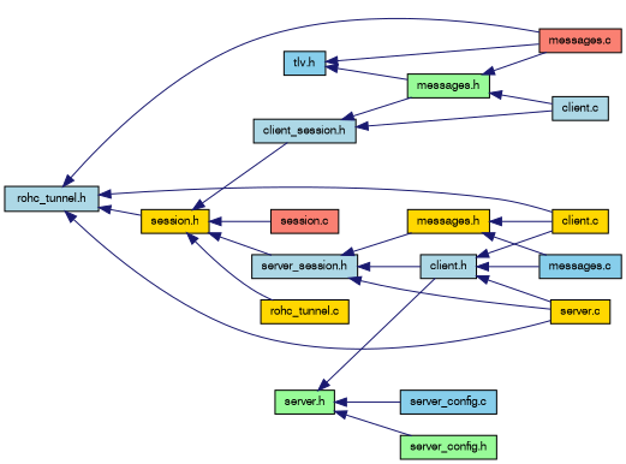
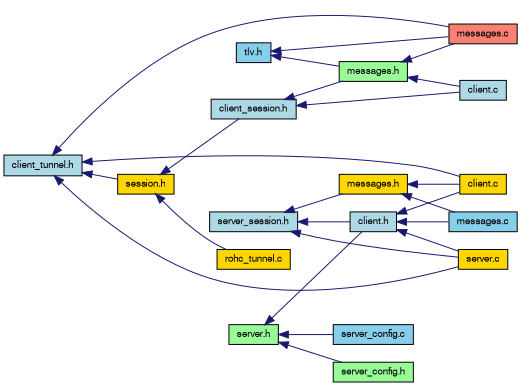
  digraph {
    rankdir=LR
    node [color=black fillcolor=lightblue fontname=FreeSans fontsize=10 shape=record style=filled]
    edge [color=midnightblue dir=back fontname=FreeSans fontsize=10 labelfontname=FreeSans labelfontsize=10 style=solid]
    n1 [fillcolor=skyblue fontcolor=black height=0.2 label="tlv.h" width=0.4]
    n2 [fillcolor=palegreen height=0.2 label="messages.h" width=0.4]
    n3 [fillcolor=salmon height=0.2 label="messages.c" width=0.4]
    n4 [height=0.2 label="client.c" width=0.4]
-   n5 [height=0.2 label="rohc_tunnel.h" width=0.4]
+   n5 [height=0.2 label="client_tunnel.h" width=0.4]
    n6 [fillcolor=gold height=0.2 label="session.h" width=0.4]
    n7 [fillcolor=gold height=0.2 label="client.c" width=0.4]
    n8 [fillcolor=gold height=0.2 label="server.c" width=0.4]
    n9 [fillcolor=palegreen height=0.2 label="server.h" width=0.4]
    n10 [height=0.2 label="client.h" width=0.4]
    n11 [fillcolor=palegreen height=0.2 label="server_config.h" width=0.4]
    n12 [fillcolor=skyblue height=0.2 label="server_config.c" width=0.4]
    n13 [height=0.2 label="client_session.h" width=0.4]
    n14 [fillcolor=gold height=0.2 label="rohc_tunnel.c" width=0.4]
-   n15 [fillcolor=salmon height=0.2 label="session.c" width=0.4]
    n16 [height=0.2 label="server_session.h" width=0.4]
    n17 [fillcolor=gold height=0.2 label="messages.h" width=0.4]
    n18 [fillcolor=skyblue height=0.2 label="messages.c" width=0.4]
    n1 -> n2
    n1 -> n3
    n2 -> n3
    n2 -> n4
    n5 -> n3
    n5 -> n6
    n5 -> n7
    n5 -> n8
    n6 -> n13
    n6 -> n14
-   n6 -> n15
-   n6 -> n16
    n9 -> n10
    n9 -> n11
    n9 -> n12
    n10 -> n7
    n10 -> n8
    n10 -> n18
    n13 -> n2
    n13 -> n4
    n16 -> n8
    n16 -> n10
    n16 -> n17
    n17 -> n7
    n17 -> n18
  }
